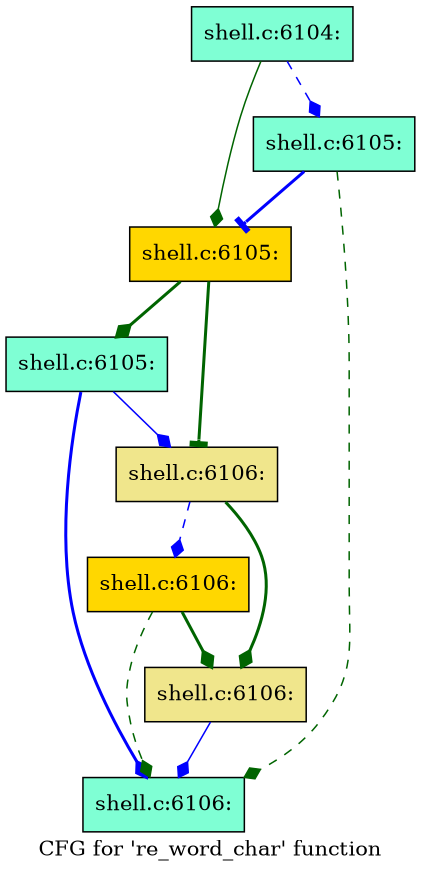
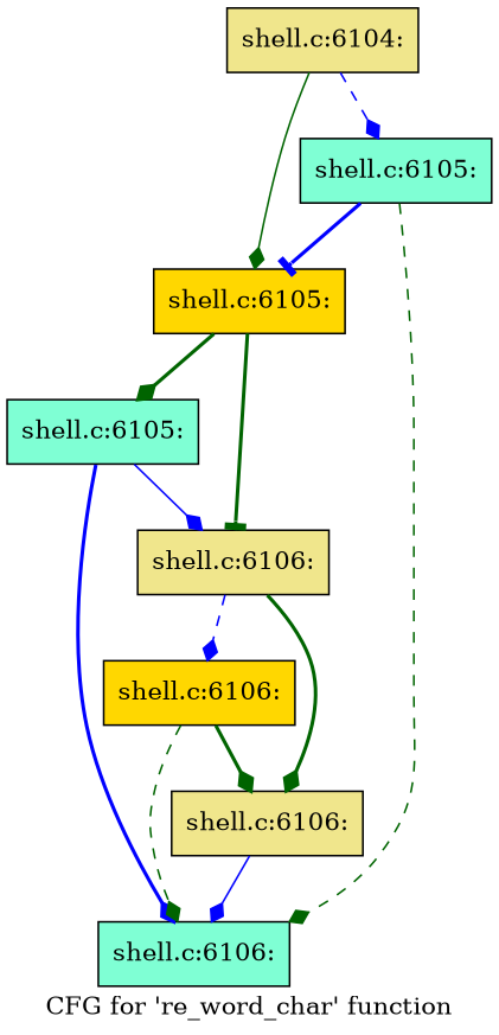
  digraph {
    label="CFG for 're_word_char' function"
    node [shape=record style=filled fillcolor=khaki]
    edge [color=darkgreen style=bold arrowhead=diamond]
-   n1 [label="{shell.c:6104:}" fillcolor=aquamarine]
+   n1 [label="{shell.c:6104:}"]
    n2 [label="{shell.c:6105:}" fillcolor=aquamarine]
    n3 [label="{shell.c:6105:}" fillcolor=gold]
    n4 [label="{shell.c:6106:}" fillcolor=aquamarine]
    n5 [label="{shell.c:6105:}" fillcolor=aquamarine]
    n6 [label="{shell.c:6106:}"]
    n7 [label="{shell.c:6106:}" fillcolor=gold]
    n8 [label="{shell.c:6106:}"]
    n1 -> n2 [color=blue style=dashed]
    n1 -> n3 [style=solid]
    n2 -> n3 [color=blue arrowhead=tee]
    n2 -> n4 [style=dashed]
    n3 -> n5
    n3 -> n6 [arrowhead=tee]
    n5 -> n4 [color=blue]
    n5 -> n6 [color=blue style=solid]
    n6 -> n7 [color=blue style=dashed]
    n6 -> n8
    n7 -> n4 [style=dashed]
    n7 -> n8
    n8 -> n4 [color=blue style=solid]
  }
